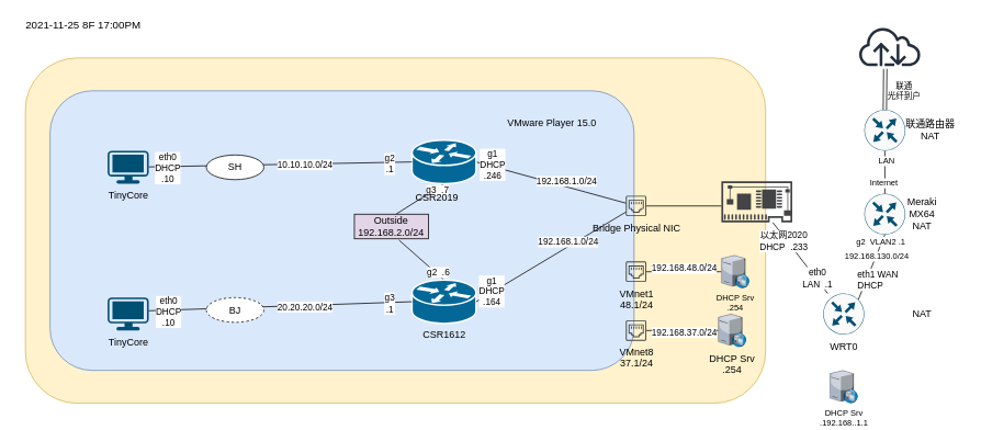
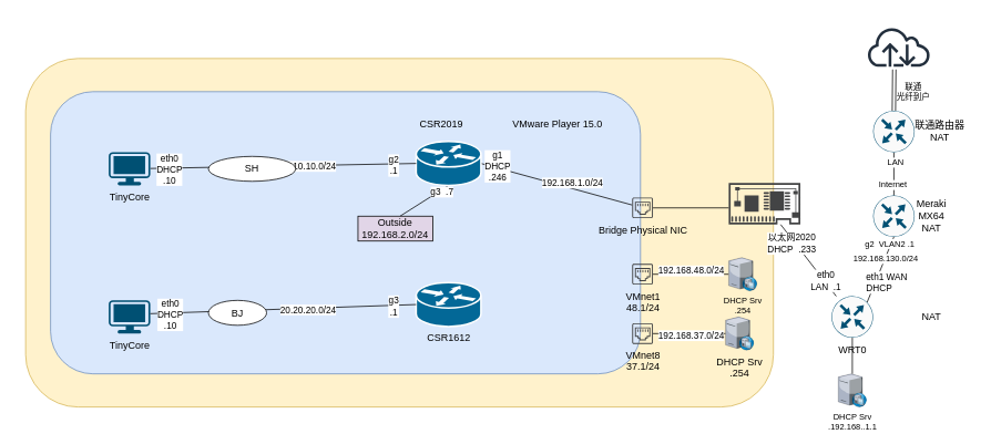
  <mxCell id="0" />
  <mxCell id="1" parent="0" />
  <mxCell id="2" value="" style="rounded=1;whiteSpace=wrap;html=1;fillColor=#fff2cc;strokeColor=#d6b656;" parent="1" vertex="1"><mxGeometry x="30" y="70" width="900" height="420" as="geometry" /></mxCell>
  <mxCell id="3" value="" style="rounded=1;whiteSpace=wrap;html=1;fillColor=#dae8fc;strokeColor=#6c8ebf;" parent="1" vertex="1"><mxGeometry x="60" y="110" width="710" height="340" as="geometry" /></mxCell>
  <mxCell id="4" style="edgeStyle=none;rounded=0;orthogonalLoop=1;jettySize=auto;html=1;exitX=1;exitY=0.5;exitDx=0;exitDy=0;exitPerimeter=0;endArrow=none;endFill=0;" parent="1" source="9" target="57" edge="1"><mxGeometry relative="1" as="geometry"><mxPoint x="750" y="275" as="targetPoint" /></mxGeometry></mxCell>
  <mxCell id="5" value="g1&lt;br&gt;DHCP&lt;br&gt;.246" style="edgeLabel;html=1;align=center;verticalAlign=middle;resizable=0;points=[];" parent="4" vertex="1" connectable="0"><mxGeometry x="-0.789" y="2" relative="1" as="geometry"><mxPoint as="offset" /></mxGeometry></mxCell>
  <mxCell id="6" value="192.168.1.0/24" style="edgeLabel;html=1;align=center;verticalAlign=middle;resizable=0;points=[];" parent="4" vertex="1" connectable="0"><mxGeometry x="0.74" relative="1" as="geometry"><mxPoint x="-49" y="-20" as="offset" /></mxGeometry></mxCell>
  <mxCell id="7" style="rounded=0;orthogonalLoop=1;jettySize=auto;html=1;exitX=0.5;exitY=1;exitDx=0;exitDy=0;exitPerimeter=0;entryX=0.563;entryY=0;entryDx=0;entryDy=0;entryPerimeter=0;endArrow=none;endFill=0;" parent="1" source="9" target="16" edge="1"><mxGeometry relative="1" as="geometry" /></mxCell>
  <mxCell id="8" value="g3&amp;nbsp; .7" style="edgeLabel;html=1;align=center;verticalAlign=middle;resizable=0;points=[];" parent="7" vertex="1" connectable="0"><mxGeometry x="-0.671" y="-1" relative="1" as="geometry"><mxPoint x="1" y="2" as="offset" /></mxGeometry></mxCell>
  <mxCell id="9" value="" style="shape=mxgraph.cisco.routers.router;sketch=0;html=1;pointerEvents=1;dashed=0;fillColor=#036897;strokeColor=#ffffff;strokeWidth=2;verticalLabelPosition=bottom;verticalAlign=top;align=center;outlineConnect=0;" parent="1" vertex="1"><mxGeometry x="500" y="170" width="78" height="53" as="geometry" /></mxCell>
- <mxCell id="10" style="edgeStyle=none;rounded=0;orthogonalLoop=1;jettySize=auto;html=1;exitX=0.5;exitY=0;exitDx=0;exitDy=0;exitPerimeter=0;entryX=0.603;entryY=1.053;entryDx=0;entryDy=0;entryPerimeter=0;endArrow=none;endFill=0;" parent="1" source="12" target="16" edge="1"><mxGeometry relative="1" as="geometry" /></mxCell>
- <mxCell id="11" value="g2&amp;nbsp; .6" style="edgeLabel;html=1;align=center;verticalAlign=middle;resizable=0;points=[];" parent="10" vertex="1" connectable="0"><mxGeometry x="-0.58" y="1" relative="1" as="geometry"><mxPoint x="4" as="offset" /></mxGeometry></mxCell>
  <mxCell id="12" value="CSR1612" style="shape=mxgraph.cisco.routers.router;sketch=0;html=1;pointerEvents=1;dashed=0;fillColor=#036897;strokeColor=#ffffff;strokeWidth=2;verticalLabelPosition=bottom;verticalAlign=top;align=center;outlineConnect=0;" parent="1" vertex="1"><mxGeometry x="500" y="340" width="78" height="53" as="geometry" /></mxCell>
- <mxCell id="13" style="edgeStyle=none;rounded=0;orthogonalLoop=1;jettySize=auto;html=1;exitX=1;exitY=0.5;exitDx=0;exitDy=0;exitPerimeter=0;endArrow=none;endFill=0;" parent="1" source="12" target="57" edge="1"><mxGeometry relative="1" as="geometry"><mxPoint x="588" y="206.5" as="sourcePoint" /><mxPoint x="750" y="298.037" as="targetPoint" /></mxGeometry></mxCell>
- <mxCell id="14" value="g1&lt;br&gt;DHCP&lt;br&gt;.164" style="edgeLabel;html=1;align=center;verticalAlign=middle;resizable=0;points=[];" parent="13" vertex="1" connectable="0"><mxGeometry x="-0.789" y="2" relative="1" as="geometry"><mxPoint x="1" as="offset" /></mxGeometry></mxCell>
- <mxCell id="15" value="192.168.1.0/24" style="edgeLabel;html=1;align=center;verticalAlign=middle;resizable=0;points=[];" parent="13" vertex="1" connectable="0"><mxGeometry x="0.74" relative="1" as="geometry"><mxPoint x="-47" y="22" as="offset" /></mxGeometry></mxCell>
  <mxCell id="16" value="Outside&lt;br&gt;192.168.2.0/24" style="rounded=0;whiteSpace=wrap;html=1;fillColor=#e1d5e7;" parent="1" vertex="1"><mxGeometry x="430" y="260" width="90" height="30" as="geometry" /></mxCell>
  <mxCell id="17" style="edgeStyle=none;rounded=0;orthogonalLoop=1;jettySize=auto;html=1;entryX=0;entryY=0.5;entryDx=0;entryDy=0;entryPerimeter=0;endArrow=none;endFill=0;" parent="1" source="21" target="9" edge="1"><mxGeometry relative="1" as="geometry" /></mxCell>
  <mxCell id="18" value="g2&lt;br&gt;.1" style="edgeLabel;html=1;align=center;verticalAlign=middle;resizable=0;points=[];" parent="17" vertex="1" connectable="0"><mxGeometry x="0.828" y="-1" relative="1" as="geometry"><mxPoint as="offset" /></mxGeometry></mxCell>
  <mxCell id="19" value="10.10.10.0/24" style="edgeLabel;html=1;align=center;verticalAlign=middle;resizable=0;points=[];" parent="17" vertex="1" connectable="0"><mxGeometry x="-0.112" relative="1" as="geometry"><mxPoint x="48" as="offset" /></mxGeometry></mxCell>
  <mxCell id="20" value="eth0&lt;br&gt;DHCP&lt;br&gt;.10" style="edgeLabel;html=1;align=center;verticalAlign=middle;resizable=0;points=[];" parent="17" vertex="1" connectable="0"><mxGeometry x="-0.926" y="-1" relative="1" as="geometry"><mxPoint x="10" as="offset" /></mxGeometry></mxCell>
  <mxCell id="21" value="TinyCore" style="points=[[0.03,0.03,0],[0.5,0,0],[0.97,0.03,0],[1,0.4,0],[0.97,0.745,0],[0.5,1,0],[0.03,0.745,0],[0,0.4,0]];verticalLabelPosition=bottom;sketch=0;html=1;verticalAlign=top;aspect=fixed;align=center;pointerEvents=1;shape=mxgraph.cisco19.workstation;fillColor=#005073;strokeColor=none;" parent="1" vertex="1"><mxGeometry x="130" y="183" width="50" height="40" as="geometry" /></mxCell>
- <mxCell id="22" value="SH" style="ellipse;whiteSpace=wrap;html=1;" parent="1" vertex="1"><mxGeometry x="250" y="188" width="70" height="30" as="geometry" /></mxCell>
+ <mxCell id="22" value="SH" style="ellipse;whiteSpace=wrap;html=1;" parent="1" vertex="1"><mxGeometry x="250" y="188" width="105" height="30" as="geometry" /></mxCell>
  <mxCell id="23" value="TinyCore" style="points=[[0.03,0.03,0],[0.5,0,0],[0.97,0.03,0],[1,0.4,0],[0.97,0.745,0],[0.5,1,0],[0.03,0.745,0],[0,0.4,0]];verticalLabelPosition=bottom;sketch=0;html=1;verticalAlign=top;aspect=fixed;align=center;pointerEvents=1;shape=mxgraph.cisco19.workstation;fillColor=#005073;strokeColor=none;" parent="1" vertex="1"><mxGeometry x="130" y="361.5" width="50" height="40" as="geometry" /></mxCell>
  <mxCell id="24" style="edgeStyle=none;rounded=0;orthogonalLoop=1;jettySize=auto;html=1;entryX=0;entryY=0.5;entryDx=0;entryDy=0;entryPerimeter=0;endArrow=none;endFill=0;exitX=1;exitY=0.4;exitDx=0;exitDy=0;exitPerimeter=0;" parent="1" source="23" target="12" edge="1"><mxGeometry relative="1" as="geometry"><mxPoint x="163.52" y="379.519" as="sourcePoint" /><mxPoint x="483.52" y="373.49" as="targetPoint" /></mxGeometry></mxCell>
  <mxCell id="25" value="g3&lt;br&gt;.1" style="edgeLabel;html=1;align=center;verticalAlign=middle;resizable=0;points=[];" parent="24" vertex="1" connectable="0"><mxGeometry x="0.828" y="-1" relative="1" as="geometry"><mxPoint as="offset" /></mxGeometry></mxCell>
  <mxCell id="26" value="20.20.20.0/24" style="edgeLabel;html=1;align=center;verticalAlign=middle;resizable=0;points=[];" parent="24" vertex="1" connectable="0"><mxGeometry x="-0.112" relative="1" as="geometry"><mxPoint x="48" as="offset" /></mxGeometry></mxCell>
  <mxCell id="27" value="eth0&lt;br&gt;DHCP&lt;br&gt;.10" style="edgeLabel;html=1;align=center;verticalAlign=middle;resizable=0;points=[];" parent="24" vertex="1" connectable="0"><mxGeometry x="-0.926" y="-1" relative="1" as="geometry"><mxPoint x="11" as="offset" /></mxGeometry></mxCell>
- <mxCell id="28" value="BJ" style="ellipse;whiteSpace=wrap;html=1;dashed=1;" parent="1" vertex="1"><mxGeometry x="250" y="361.5" width="70" height="30" as="geometry" /></mxCell>
- <mxCell id="29" value="CSR2019" style="text;html=1;resizable=0;autosize=1;align=center;verticalAlign=middle;points=[];fillColor=none;strokeColor=none;rounded=0;" parent="1" vertex="1"><mxGeometry x="495" y="230" width="70" height="20" as="geometry" /></mxCell>
+ <mxCell id="28" value="BJ" style="ellipse;whiteSpace=wrap;html=1;" parent="1" vertex="1"><mxGeometry x="250" y="361.5" width="70" height="30" as="geometry" /></mxCell>
+ <mxCell id="29" value="CSR2019" style="text;html=1;resizable=0;autosize=1;align=center;verticalAlign=middle;points=[];fillColor=none;strokeColor=none;rounded=0;" parent="1" vertex="1"><mxGeometry x="495" y="140" width="70" height="20" as="geometry" /></mxCell>
  <mxCell id="30" value="" style="sketch=0;pointerEvents=1;shadow=0;dashed=0;html=1;strokeColor=none;fillColor=#434445;aspect=fixed;labelPosition=center;verticalLabelPosition=bottom;verticalAlign=top;align=center;outlineConnect=0;shape=mxgraph.vvd.physical_network_adapter;" parent="1" vertex="1"><mxGeometry x="876.22" y="220" width="86.21" height="50" as="geometry" /></mxCell>
  <mxCell id="31" style="edgeStyle=none;rounded=0;orthogonalLoop=1;jettySize=auto;html=1;exitX=0.5;exitY=1;exitDx=0;exitDy=0;exitPerimeter=0;entryX=0.856;entryY=0.145;entryDx=0;entryDy=0;entryPerimeter=0;endArrow=none;endFill=0;" parent="1" source="35" target="46" edge="1"><mxGeometry relative="1" as="geometry" /></mxCell>
  <mxCell id="32" value="&lt;div&gt;eth1 WAN&lt;/div&gt;DHCP" style="edgeLabel;html=1;align=left;verticalAlign=middle;resizable=0;points=[];" parent="31" vertex="1" connectable="0"><mxGeometry x="0.783" y="-1" relative="1" as="geometry"><mxPoint x="-5" y="-15" as="offset" /></mxGeometry></mxCell>
  <mxCell id="33" value="g2&amp;nbsp; VLAN2 .1" style="edgeLabel;html=1;align=center;verticalAlign=middle;resizable=0;points=[];fontSize=10;" parent="31" vertex="1" connectable="0"><mxGeometry x="-0.788" y="-2" relative="1" as="geometry"><mxPoint as="offset" /></mxGeometry></mxCell>
  <mxCell id="34" value="192.168.130.0/24" style="edgeLabel;html=1;align=center;verticalAlign=middle;resizable=0;points=[];fontSize=10;" parent="31" vertex="1" connectable="0"><mxGeometry x="-0.333" relative="1" as="geometry"><mxPoint as="offset" /></mxGeometry></mxCell>
  <mxCell id="35" value="" style="sketch=0;points=[[0.5,0,0],[1,0.5,0],[0.5,1,0],[0,0.5,0],[0.145,0.145,0],[0.856,0.145,0],[0.855,0.856,0],[0.145,0.855,0]];verticalLabelPosition=bottom;html=1;verticalAlign=top;aspect=fixed;align=center;pointerEvents=1;shape=mxgraph.cisco19.rect;prIcon=router;fillColor=#FAFAFA;strokeColor=#005073;" parent="1" vertex="1"><mxGeometry x="1050" y="235" width="50" height="50" as="geometry" /></mxCell>
  <mxCell id="36" style="edgeStyle=none;shape=link;rounded=0;orthogonalLoop=1;jettySize=auto;html=1;exitX=0.5;exitY=0;exitDx=0;exitDy=0;exitPerimeter=0;entryX=0.427;entryY=1.067;entryDx=0;entryDy=0;entryPerimeter=0;endArrow=none;endFill=0;" parent="1" source="40" target="41" edge="1"><mxGeometry relative="1" as="geometry" /></mxCell>
  <mxCell id="37" style="edgeStyle=none;rounded=0;orthogonalLoop=1;jettySize=auto;html=1;exitX=0.5;exitY=1;exitDx=0;exitDy=0;exitPerimeter=0;entryX=0.5;entryY=0;entryDx=0;entryDy=0;entryPerimeter=0;endArrow=none;endFill=0;" parent="1" source="40" target="35" edge="1"><mxGeometry relative="1" as="geometry" /></mxCell>
  <mxCell id="38" value="Internet&amp;nbsp;" style="edgeLabel;html=1;align=center;verticalAlign=middle;resizable=0;points=[];fontSize=10;" parent="37" vertex="1" connectable="0"><mxGeometry x="0.462" y="-1" relative="1" as="geometry"><mxPoint as="offset" /></mxGeometry></mxCell>
  <mxCell id="39" value="LAN" style="edgeLabel;html=1;align=center;verticalAlign=middle;resizable=0;points=[];fontSize=10;" parent="37" vertex="1" connectable="0"><mxGeometry x="-0.585" y="1" relative="1" as="geometry"><mxPoint as="offset" /></mxGeometry></mxCell>
  <mxCell id="40" value="" style="sketch=0;points=[[0.5,0,0],[1,0.5,0],[0.5,1,0],[0,0.5,0],[0.145,0.145,0],[0.856,0.145,0],[0.855,0.856,0],[0.145,0.855,0]];verticalLabelPosition=bottom;html=1;verticalAlign=top;aspect=fixed;align=center;pointerEvents=1;shape=mxgraph.cisco19.rect;prIcon=router;fillColor=#FAFAFA;strokeColor=#005073;" parent="1" vertex="1"><mxGeometry x="1050" y="133" width="50" height="50" as="geometry" /></mxCell>
  <mxCell id="41" value="" style="sketch=0;outlineConnect=0;fontColor=#232F3E;gradientColor=none;fillColor=#232F3D;strokeColor=none;dashed=0;verticalLabelPosition=bottom;verticalAlign=top;align=center;html=1;fontSize=12;fontStyle=0;aspect=fixed;pointerEvents=1;shape=mxgraph.aws4.internet;" parent="1" vertex="1"><mxGeometry x="1041.89" y="32" width="78" height="48" as="geometry" /></mxCell>
  <mxCell id="42" style="edgeStyle=none;rounded=0;orthogonalLoop=1;jettySize=auto;html=1;endArrow=none;endFill=0;" parent="1" source="46" target="30" edge="1"><mxGeometry relative="1" as="geometry" /></mxCell>
  <mxCell id="43" value="eth0&lt;br&gt;LAN&amp;nbsp; .1" style="edgeLabel;html=1;align=center;verticalAlign=middle;resizable=0;points=[];" parent="42" vertex="1" connectable="0"><mxGeometry x="-0.632" y="1" relative="1" as="geometry"><mxPoint y="-4" as="offset" /></mxGeometry></mxCell>
  <mxCell id="44" value="以太网2020&lt;br&gt;DHCP&amp;nbsp; .233" style="edgeLabel;html=1;align=center;verticalAlign=middle;resizable=0;points=[];" parent="42" vertex="1" connectable="0"><mxGeometry x="0.683" relative="1" as="geometry"><mxPoint x="2" y="9" as="offset" /></mxGeometry></mxCell>
+ <mxCell id="45" style="edgeStyle=none;rounded=0;orthogonalLoop=1;jettySize=auto;html=1;fontSize=10;endArrow=none;endFill=0;" parent="1" source="46" target="61" edge="1"><mxGeometry relative="1" as="geometry" /></mxCell>
  <mxCell id="46" value="WRT0" style="sketch=0;points=[[0.5,0,0],[1,0.5,0],[0.5,1,0],[0,0.5,0],[0.145,0.145,0],[0.856,0.145,0],[0.855,0.856,0],[0.145,0.855,0]];verticalLabelPosition=bottom;html=1;verticalAlign=top;aspect=fixed;align=center;pointerEvents=1;shape=mxgraph.cisco19.rect;prIcon=router;fillColor=#FAFAFA;strokeColor=#005073;" parent="1" vertex="1"><mxGeometry x="1000" y="356.5" width="50" height="50" as="geometry" /></mxCell>
  <mxCell id="47" value="NAT" style="text;html=1;resizable=0;autosize=1;align=center;verticalAlign=middle;points=[];fillColor=none;strokeColor=none;rounded=0;" parent="1" vertex="1"><mxGeometry x="1100" y="371.5" width="40" height="20" as="geometry" /></mxCell>
  <mxCell id="48" value="Meraki &lt;br&gt;MX64&lt;br&gt;NAT" style="text;html=1;resizable=0;autosize=1;align=center;verticalAlign=middle;points=[];fillColor=none;strokeColor=none;rounded=0;" parent="1" vertex="1"><mxGeometry x="1095" y="235" width="50" height="50" as="geometry" /></mxCell>
  <mxCell id="49" value="联通路由器&lt;br&gt;NAT" style="text;html=1;resizable=0;autosize=1;align=center;verticalAlign=middle;points=[];fillColor=none;strokeColor=none;rounded=0;" parent="1" vertex="1"><mxGeometry x="1090" y="143" width="80" height="30" as="geometry" /></mxCell>
  <mxCell id="50" value="VMware Player 15.0" style="text;html=1;resizable=0;autosize=1;align=center;verticalAlign=middle;points=[];fillColor=none;strokeColor=none;rounded=0;" parent="1" vertex="1"><mxGeometry x="610" y="140" width="120" height="20" as="geometry" /></mxCell>
  <mxCell id="51" style="edgeStyle=none;rounded=0;orthogonalLoop=1;jettySize=auto;html=1;endArrow=none;endFill=0;" parent="1" source="52" target="60" edge="1"><mxGeometry relative="1" as="geometry" /></mxCell>
  <mxCell id="52" value="VMnet1&lt;br&gt;48.1/24" style="sketch=0;pointerEvents=1;shadow=0;dashed=0;html=1;strokeColor=none;fillColor=#434445;aspect=fixed;labelPosition=center;verticalLabelPosition=bottom;verticalAlign=top;align=center;outlineConnect=0;shape=mxgraph.vvd.ethernet_port;" parent="1" vertex="1"><mxGeometry x="760" y="317.5" width="25" height="25" as="geometry" /></mxCell>
  <mxCell id="53" style="edgeStyle=none;rounded=0;orthogonalLoop=1;jettySize=auto;html=1;endArrow=none;endFill=0;" parent="1" source="55" target="58" edge="1"><mxGeometry relative="1" as="geometry" /></mxCell>
  <mxCell id="54" value="192.168.37.0/24" style="edgeLabel;html=1;align=center;verticalAlign=middle;resizable=0;points=[];" parent="53" vertex="1" connectable="0"><mxGeometry x="0.338" relative="1" as="geometry"><mxPoint x="-13" y="2" as="offset" /></mxGeometry></mxCell>
  <mxCell id="55" value="VMnet8&lt;br&gt;37.1/24" style="sketch=0;pointerEvents=1;shadow=0;dashed=0;html=1;strokeColor=none;fillColor=#434445;aspect=fixed;labelPosition=center;verticalLabelPosition=bottom;verticalAlign=top;align=center;outlineConnect=0;shape=mxgraph.vvd.ethernet_port;" parent="1" vertex="1"><mxGeometry x="760" y="389" width="25" height="25" as="geometry" /></mxCell>
  <mxCell id="56" style="edgeStyle=none;rounded=0;orthogonalLoop=1;jettySize=auto;html=1;endArrow=none;endFill=0;" parent="1" source="57" edge="1"><mxGeometry relative="1" as="geometry"><mxPoint x="876.22" y="250" as="targetPoint" /></mxGeometry></mxCell>
  <mxCell id="57" value="Bridge Physical NIC" style="sketch=0;pointerEvents=1;shadow=0;dashed=0;html=1;strokeColor=none;fillColor=#434445;aspect=fixed;labelPosition=center;verticalLabelPosition=bottom;verticalAlign=top;align=center;outlineConnect=0;shape=mxgraph.vvd.ethernet_port;" parent="1" vertex="1"><mxGeometry x="760" y="237.5" width="25" height="25" as="geometry" /></mxCell>
  <mxCell id="58" value="DHCP Srv&lt;br&gt;.254" style="verticalLabelPosition=bottom;sketch=0;aspect=fixed;html=1;verticalAlign=top;strokeColor=none;align=center;outlineConnect=0;shape=mxgraph.citrix.dhcp_server;" parent="1" vertex="1"><mxGeometry x="872.43" y="381.5" width="33.78" height="40" as="geometry" /></mxCell>
  <mxCell id="59" value="192.168.48.0/24" style="edgeLabel;html=1;align=center;verticalAlign=middle;resizable=0;points=[];" parent="1" vertex="1" connectable="0"><mxGeometry x="830" y="414" as="geometry"><mxPoint y="-89" as="offset" /></mxGeometry></mxCell>
  <mxCell id="60" value="DHCP Srv&lt;br style=&quot;font-size: 10px;&quot;&gt;.254" style="verticalLabelPosition=bottom;sketch=0;aspect=fixed;html=1;verticalAlign=top;strokeColor=none;align=center;outlineConnect=0;shape=mxgraph.citrix.dhcp_server;fontSize=10;" parent="1" vertex="1"><mxGeometry x="876.22" y="310" width="33.78" height="40" as="geometry" /></mxCell>
  <mxCell id="61" value="DHCP Srv&lt;br style=&quot;font-size: 10px&quot;&gt;.192.168..1.1" style="verticalLabelPosition=bottom;sketch=0;aspect=fixed;html=1;verticalAlign=top;strokeColor=none;align=center;outlineConnect=0;shape=mxgraph.citrix.dhcp_server;fontSize=10;" parent="1" vertex="1"><mxGeometry x="1008.11" y="450" width="33.78" height="40" as="geometry" /></mxCell>
  <mxCell id="62" value="联通&lt;br&gt;光纤到户" style="text;html=1;resizable=0;autosize=1;align=center;verticalAlign=middle;points=[];fillColor=none;strokeColor=none;rounded=0;fontSize=10;" parent="1" vertex="1"><mxGeometry x="1068" y="95" width="60" height="30" as="geometry" /></mxCell>
- <mxCell id="63" value="&lt;font style=&quot;font-size: 13px&quot;&gt;2021-11-25 8F 17:00PM&lt;/font&gt;" style="text;html=1;resizable=0;autosize=1;align=center;verticalAlign=middle;points=[];fillColor=none;strokeColor=none;rounded=0;fontSize=10;" parent="1" vertex="1"><mxGeometry x="20" y="20" width="160" height="20" as="geometry" /></mxCell>
